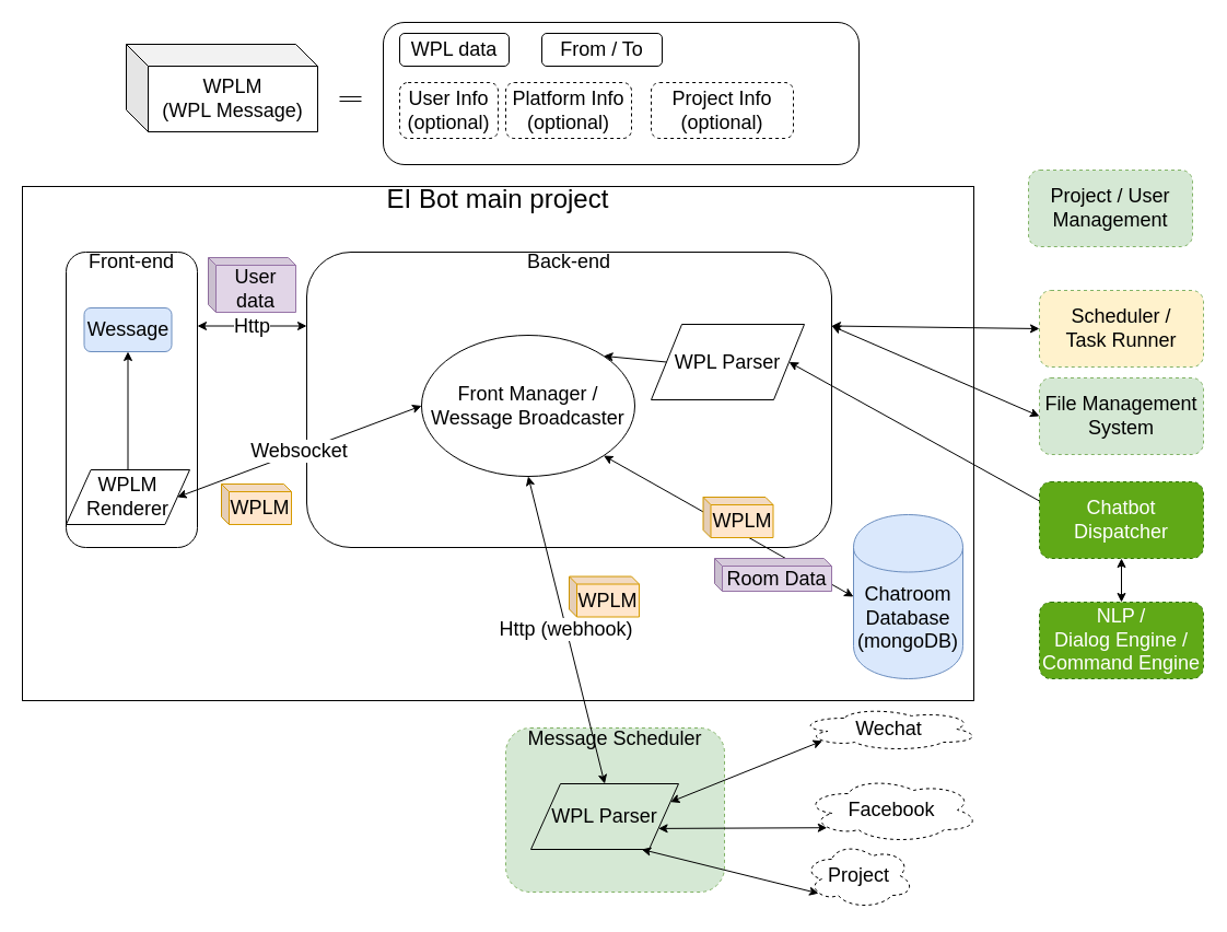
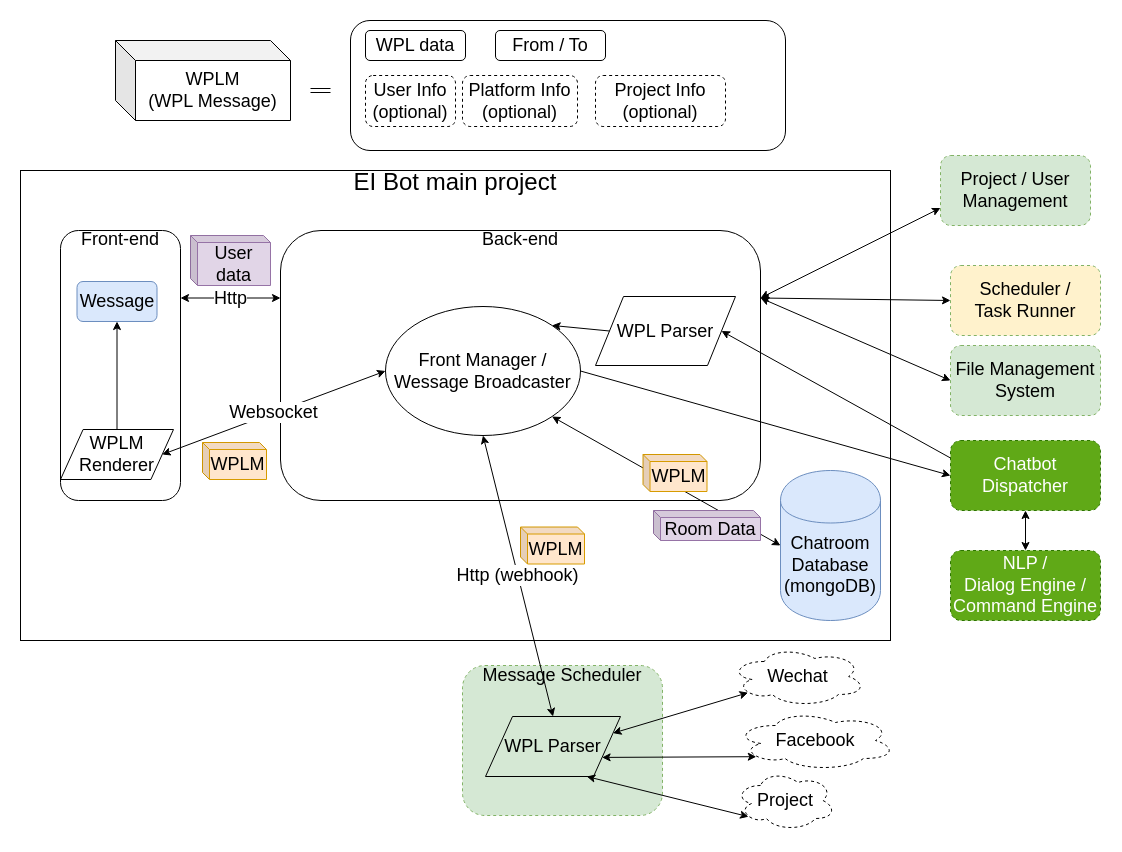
  <mxCell id="0" />
  <mxCell id="1" parent="0" />
  <mxCell id="2" value="&lt;font&gt;&lt;font style=&quot;font-size: 24px&quot;&gt;EI Bot main project&lt;br&gt;&lt;br&gt;&lt;br&gt;&lt;br&gt;&lt;br&gt;&lt;br&gt;&lt;br&gt;&lt;br&gt;&lt;br&gt;&lt;br&gt;&lt;br&gt;&lt;br&gt;&lt;br&gt;&lt;br&gt;&lt;br&gt;&lt;br&gt;&lt;/font&gt;&lt;br&gt;&lt;/font&gt;" style="rounded=0;whiteSpace=wrap;html=1;fillColor=none;" vertex="1" parent="1"><mxGeometry x="20" y="170" width="870" height="470" as="geometry" /></mxCell>
  <mxCell id="3" value="&lt;font style=&quot;font-size: 18px&quot;&gt;Front-end&lt;br&gt;&lt;br&gt;&lt;br&gt;&lt;br&gt;&lt;br&gt;&lt;br&gt;&lt;br&gt;&lt;br&gt;&lt;br&gt;&lt;br&gt;&lt;br&gt;&lt;br&gt;&lt;/font&gt;&lt;br&gt;" style="rounded=1;whiteSpace=wrap;html=1;fillColor=none;" vertex="1" parent="1"><mxGeometry x="60" y="230" width="120" height="270" as="geometry" /></mxCell>
  <mxCell id="4" value="&lt;font style=&quot;font-size: 18px&quot;&gt;Chatroom&lt;br&gt;Database&lt;br&gt;(mongoDB)&lt;/font&gt;&lt;br&gt;" style="shape=cylinder;whiteSpace=wrap;html=1;boundedLbl=1;backgroundOutline=1;fillColor=#dae8fc;strokeColor=#6c8ebf;" parent="1" vertex="1"><mxGeometry x="780" y="470" width="100" height="150" as="geometry" /></mxCell>
  <mxCell id="5" value="&lt;font style=&quot;font-size: 18px&quot;&gt;Back-end&lt;br&gt;&lt;br&gt;&lt;br&gt;&lt;br&gt;&lt;br&gt;&lt;br&gt;&lt;br&gt;&lt;br&gt;&lt;br&gt;&lt;br&gt;&lt;br&gt;&lt;br&gt;&lt;/font&gt;&lt;br&gt;" style="rounded=1;whiteSpace=wrap;html=1;fillColor=none;" vertex="1" parent="1"><mxGeometry x="280" y="230" width="480" height="270" as="geometry" /></mxCell>
  <mxCell id="6" value="Project / User Management" style="rounded=1;whiteSpace=wrap;html=1;fillColor=#d5e8d4;dashed=1;strokeColor=#82b366;fontSize=18;" vertex="1" parent="1"><mxGeometry x="940" y="155" width="150" height="70" as="geometry" /></mxCell>
  <mxCell id="7" value="&lt;font style=&quot;font-size: 18px&quot;&gt;Websocket&lt;/font&gt;&lt;br&gt;" style="endArrow=classic;startArrow=classic;html=1;entryX=0;entryY=0.5;entryDx=0;entryDy=0;exitX=1;exitY=0.5;exitDx=0;exitDy=0;" edge="1" parent="1" source="26" target="19"><mxGeometry width="50" height="50" relative="1" as="geometry"><mxPoint x="180" y="433" as="sourcePoint" /><mxPoint x="240" y="640" as="targetPoint" /></mxGeometry></mxCell>
  <mxCell id="8" value="&lt;font style=&quot;font-size: 18px&quot;&gt;Http&lt;/font&gt;&lt;br&gt;" style="endArrow=classic;startArrow=classic;html=1;entryX=0;entryY=0.25;entryDx=0;entryDy=0;exitX=1;exitY=0.25;exitDx=0;exitDy=0;" edge="1" parent="1" source="3" target="5"><mxGeometry width="50" height="50" relative="1" as="geometry"><mxPoint x="180" y="390" as="sourcePoint" /><mxPoint x="360" y="390" as="targetPoint" /></mxGeometry></mxCell>
+ <mxCell id="9" value="" style="endArrow=classic;startArrow=classic;html=1;entryX=0;entryY=0.75;entryDx=0;entryDy=0;exitX=1;exitY=0.25;exitDx=0;exitDy=0;" edge="1" parent="1" source="5" target="6"><mxGeometry width="50" height="50" relative="1" as="geometry"><mxPoint x="420" y="420" as="sourcePoint" /><mxPoint x="460" y="380" as="targetPoint" /></mxGeometry></mxCell>
  <mxCell id="10" value="Scheduler /&lt;br&gt;Task Runner&lt;br style=&quot;font-size: 18px&quot;&gt;" style="rounded=1;whiteSpace=wrap;html=1;fillColor=#fff2cc;dashed=1;strokeColor=#82b366;fontSize=18;" vertex="1" parent="1"><mxGeometry x="950" y="265" width="150" height="70" as="geometry" /></mxCell>
  <mxCell id="11" value="" style="endArrow=classic;startArrow=classic;html=1;entryX=0;entryY=0.5;entryDx=0;entryDy=0;exitX=1;exitY=0.25;exitDx=0;exitDy=0;" edge="1" parent="1" source="5" target="10"><mxGeometry width="50" height="50" relative="1" as="geometry"><mxPoint x="470" y="465" as="sourcePoint" /><mxPoint x="627" y="223" as="targetPoint" /></mxGeometry></mxCell>
  <mxCell id="12" value="Chatbot Dispatcher" style="rounded=1;whiteSpace=wrap;html=1;fillColor=#60a917;dashed=1;strokeColor=#2D7600;fontSize=18;fontColor=#ffffff;" vertex="1" parent="1"><mxGeometry x="950" y="440" width="150" height="70" as="geometry" /></mxCell>
  <mxCell id="13" value="WPL Parser&lt;br style=&quot;font-size: 18px;&quot;&gt;" style="shape=parallelogram;perimeter=parallelogramPerimeter;whiteSpace=wrap;html=1;fillColor=none;fontSize=18;" vertex="1" parent="1"><mxGeometry x="595" y="296" width="140" height="69" as="geometry" /></mxCell>
  <mxCell id="14" value="&lt;font style=&quot;font-size: 18px&quot;&gt;WPLM&lt;/font&gt;" style="shape=cube;whiteSpace=wrap;html=1;boundedLbl=1;backgroundOutline=1;darkOpacity=0.05;darkOpacity2=0.1;fillColor=#ffe6cc;size=7;strokeColor=#d79b00;" vertex="1" parent="1"><mxGeometry x="202" y="442" width="64" height="37" as="geometry" /></mxCell>
  <mxCell id="15" value="&lt;span style=&quot;font-size: 18px&quot;&gt;User data&lt;/span&gt;&lt;br&gt;" style="shape=cube;whiteSpace=wrap;html=1;boundedLbl=1;backgroundOutline=1;darkOpacity=0.05;darkOpacity2=0.1;fillColor=#e1d5e7;size=7;strokeColor=#9673a6;" vertex="1" parent="1"><mxGeometry x="190" y="235" width="80" height="50" as="geometry" /></mxCell>
  <mxCell id="16" value="File Management System&lt;br style=&quot;font-size: 18px&quot;&gt;" style="rounded=1;whiteSpace=wrap;html=1;fillColor=#d5e8d4;dashed=1;strokeColor=#82b366;fontSize=18;" vertex="1" parent="1"><mxGeometry x="950" y="345" width="150" height="70" as="geometry" /></mxCell>
  <mxCell id="17" value="" style="endArrow=classic;startArrow=classic;html=1;entryX=0;entryY=0.5;entryDx=0;entryDy=0;exitX=1;exitY=0.25;exitDx=0;exitDy=0;" edge="1" parent="1" source="5" target="16"><mxGeometry width="50" height="50" relative="1" as="geometry"><mxPoint x="770" y="398" as="sourcePoint" /><mxPoint x="960" y="310" as="targetPoint" /></mxGeometry></mxCell>
+ <mxCell id="18" value="" style="endArrow=classic;html=1;entryX=0;entryY=0.5;entryDx=0;entryDy=0;exitX=1;exitY=0.5;exitDx=0;exitDy=0;" edge="1" parent="1" source="19" target="12"><mxGeometry width="50" height="50" relative="1" as="geometry"><mxPoint x="590" y="750" as="sourcePoint" /><mxPoint x="640" y="700" as="targetPoint" /></mxGeometry></mxCell>
  <mxCell id="19" value="Front&amp;nbsp;Manager / Wessage Broadcaster" style="ellipse;whiteSpace=wrap;html=1;fillColor=none;fontSize=18;" vertex="1" parent="1"><mxGeometry x="385" y="306" width="195" height="129" as="geometry" /></mxCell>
  <mxCell id="20" value="" style="endArrow=classic;html=1;entryX=1;entryY=0.5;entryDx=0;entryDy=0;exitX=0;exitY=0.25;exitDx=0;exitDy=0;" edge="1" parent="1" source="12" target="13"><mxGeometry width="50" height="50" relative="1" as="geometry"><mxPoint x="40" y="710" as="sourcePoint" /><mxPoint x="90" y="660" as="targetPoint" /></mxGeometry></mxCell>
  <mxCell id="21" value="" style="endArrow=classic;html=1;entryX=1;entryY=0;entryDx=0;entryDy=0;exitX=0;exitY=0.5;exitDx=0;exitDy=0;" edge="1" parent="1" source="13" target="19"><mxGeometry width="50" height="50" relative="1" as="geometry"><mxPoint x="190" y="620" as="sourcePoint" /><mxPoint x="240" y="570" as="targetPoint" /></mxGeometry></mxCell>
  <mxCell id="22" value="Message Scheduler&lt;br style=&quot;font-size: 18px&quot;&gt;&lt;br style=&quot;font-size: 18px&quot;&gt;&lt;br style=&quot;font-size: 18px&quot;&gt;&lt;br style=&quot;font-size: 18px&quot;&gt;&lt;br style=&quot;font-size: 18px&quot;&gt;&lt;br style=&quot;font-size: 18px&quot;&gt;&lt;br style=&quot;font-size: 18px&quot;&gt;" style="rounded=1;whiteSpace=wrap;html=1;fillColor=#d5e8d4;dashed=1;strokeColor=#82b366;fontSize=18;" vertex="1" parent="1"><mxGeometry x="462" y="665" width="200" height="150" as="geometry" /></mxCell>
  <mxCell id="23" value="&lt;font style=&quot;font-size: 18px&quot;&gt;Http (webhook)&lt;/font&gt;&lt;br&gt;" style="endArrow=classic;startArrow=classic;html=1;entryX=0.5;entryY=1;entryDx=0;entryDy=0;exitX=0.5;exitY=0;exitDx=0;exitDy=0;" edge="1" parent="1" source="45" target="19"><mxGeometry width="50" height="50" relative="1" as="geometry"><mxPoint x="190" y="398" as="sourcePoint" /><mxPoint x="290" y="398" as="targetPoint" /></mxGeometry></mxCell>
  <mxCell id="24" value="" style="endArrow=classic;startArrow=classic;html=1;entryX=0;entryY=0.5;entryDx=0;entryDy=0;exitX=1;exitY=1;exitDx=0;exitDy=0;" edge="1" parent="1" source="19" target="4"><mxGeometry width="50" height="50" relative="1" as="geometry"><mxPoint x="190" y="850" as="sourcePoint" /><mxPoint x="240" y="800" as="targetPoint" /></mxGeometry></mxCell>
  <mxCell id="25" value="NLP /&lt;br&gt;Dialog Engine / Command Engine" style="rounded=1;whiteSpace=wrap;html=1;fillColor=#60a917;dashed=1;strokeColor=#2D7600;fontSize=18;fontColor=#ffffff;" vertex="1" parent="1"><mxGeometry x="950" y="550" width="150" height="70" as="geometry" /></mxCell>
  <mxCell id="26" value="&lt;font style=&quot;font-size: 18px&quot;&gt;WPLM Renderer&lt;/font&gt;&lt;br&gt;" style="shape=parallelogram;perimeter=parallelogramPerimeter;whiteSpace=wrap;html=1;fillColor=none;" vertex="1" parent="1"><mxGeometry x="60" y="429" width="113" height="50" as="geometry" /></mxCell>
  <mxCell id="27" value="WPLM&lt;br style=&quot;font-size: 18px;&quot;&gt;(WPL Message)" style="shape=cube;whiteSpace=wrap;html=1;boundedLbl=1;backgroundOutline=1;darkOpacity=0.05;darkOpacity2=0.1;fillColor=none;fontSize=18;" vertex="1" parent="1"><mxGeometry x="115" y="40" width="175" height="80" as="geometry" /></mxCell>
  <mxCell id="28" value="" style="shape=link;html=1;fontSize=18;" edge="1" parent="1"><mxGeometry width="50" height="50" relative="1" as="geometry"><mxPoint x="310" y="90" as="sourcePoint" /><mxPoint x="330" y="90" as="targetPoint" /></mxGeometry></mxCell>
  <mxCell id="29" value="" style="rounded=1;whiteSpace=wrap;html=1;fillColor=none;" vertex="1" parent="1"><mxGeometry x="350" y="20" width="435" height="130" as="geometry" /></mxCell>
  <mxCell id="30" value="WPL data" style="rounded=1;whiteSpace=wrap;html=1;fillColor=none;fontSize=18;" vertex="1" parent="1"><mxGeometry x="365" y="30" width="100" height="30" as="geometry" /></mxCell>
  <mxCell id="31" value="From / To" style="rounded=1;whiteSpace=wrap;html=1;fillColor=none;fontSize=18;" vertex="1" parent="1"><mxGeometry x="495" y="30" width="110" height="30" as="geometry" /></mxCell>
  <mxCell id="32" value="User Info (optional)" style="rounded=1;whiteSpace=wrap;html=1;fillColor=none;dashed=1;fontSize=18;" vertex="1" parent="1"><mxGeometry x="365" y="75" width="90" height="51" as="geometry" /></mxCell>
  <mxCell id="33" value="Project Info (optional)" style="rounded=1;whiteSpace=wrap;html=1;fillColor=none;dashed=1;fontSize=18;" vertex="1" parent="1"><mxGeometry x="595" y="75" width="130" height="51" as="geometry" /></mxCell>
  <mxCell id="34" value="Platform Info (optional)" style="rounded=1;whiteSpace=wrap;html=1;fillColor=none;dashed=1;fontSize=18;" vertex="1" parent="1"><mxGeometry x="462" y="75" width="115" height="51" as="geometry" /></mxCell>
  <mxCell id="35" value="Project" style="ellipse;shape=cloud;whiteSpace=wrap;html=1;rounded=1;dashed=1;fontSize=18;" vertex="1" parent="1"><mxGeometry x="735" y="770" width="100" height="60" as="geometry" /></mxCell>
  <mxCell id="36" value="Facebook" style="ellipse;shape=cloud;whiteSpace=wrap;html=1;rounded=1;dashed=1;fontSize=18;" vertex="1" parent="1"><mxGeometry x="735" y="710" width="160" height="60" as="geometry" /></mxCell>
- <mxCell id="37" value="Wechat" style="ellipse;shape=cloud;whiteSpace=wrap;html=1;rounded=1;dashed=1;fontSize=18;" vertex="1" parent="1"><mxGeometry x="730" y="646" width="165" height="40" as="geometry" /></mxCell>
+ <mxCell id="37" value="Wechat" style="ellipse;shape=cloud;whiteSpace=wrap;html=1;rounded=1;dashed=1;fontSize=18;" vertex="1" parent="1"><mxGeometry x="730" y="646" width="135" height="60" as="geometry" /></mxCell>
  <mxCell id="38" value="" style="endArrow=classic;startArrow=classic;html=1;entryX=0.75;entryY=1;entryDx=0;entryDy=0;exitX=0.13;exitY=0.77;exitDx=0;exitDy=0;exitPerimeter=0;" edge="1" parent="1" source="35" target="45"><mxGeometry width="50" height="50" relative="1" as="geometry"><mxPoint x="380" y="950" as="sourcePoint" /><mxPoint x="430" y="900" as="targetPoint" /></mxGeometry></mxCell>
  <mxCell id="39" value="" style="endArrow=classic;startArrow=classic;html=1;entryX=1;entryY=0.75;entryDx=0;entryDy=0;exitX=0.13;exitY=0.77;exitDx=0;exitDy=0;exitPerimeter=0;" edge="1" parent="1" source="36" target="45"><mxGeometry width="50" height="50" relative="1" as="geometry"><mxPoint x="493" y="972" as="sourcePoint" /><mxPoint x="555" y="880" as="targetPoint" /></mxGeometry></mxCell>
  <mxCell id="40" value="" style="endArrow=classic;startArrow=classic;html=1;entryX=1;entryY=0.25;entryDx=0;entryDy=0;exitX=0.13;exitY=0.77;exitDx=0;exitDy=0;exitPerimeter=0;" edge="1" parent="1" source="37" target="45"><mxGeometry width="50" height="50" relative="1" as="geometry"><mxPoint x="745" y="676" as="sourcePoint" /><mxPoint x="667" y="884" as="targetPoint" /></mxGeometry></mxCell>
  <mxCell id="41" value="&lt;font style=&quot;font-size: 18px&quot;&gt;Room Data&lt;/font&gt;&lt;br&gt;" style="shape=cube;whiteSpace=wrap;html=1;boundedLbl=1;backgroundOutline=1;darkOpacity=0.05;darkOpacity2=0.1;fillColor=#e1d5e7;size=7;strokeColor=#9673a6;" vertex="1" parent="1"><mxGeometry x="653" y="510" width="107" height="30" as="geometry" /></mxCell>
  <mxCell id="42" value="" style="endArrow=classic;startArrow=classic;html=1;entryX=0.5;entryY=0;entryDx=0;entryDy=0;exitX=0.5;exitY=1;exitDx=0;exitDy=0;" edge="1" parent="1" source="12" target="25"><mxGeometry width="50" height="50" relative="1" as="geometry"><mxPoint x="1160" y="500" as="sourcePoint" /><mxPoint x="1210" y="450" as="targetPoint" /></mxGeometry></mxCell>
  <mxCell id="43" value="" style="endArrow=classic;html=1;entryX=0.5;entryY=1;entryDx=0;entryDy=0;" edge="1" parent="1" source="26" target="44"><mxGeometry width="50" height="50" relative="1" as="geometry"><mxPoint x="80" y="610" as="sourcePoint" /><mxPoint x="121" y="400" as="targetPoint" /></mxGeometry></mxCell>
  <mxCell id="44" value="&lt;font style=&quot;font-size: 18px&quot;&gt;Wessage&lt;/font&gt;" style="rounded=1;whiteSpace=wrap;html=1;fillColor=#dae8fc;strokeColor=#6c8ebf;" vertex="1" parent="1"><mxGeometry x="76.5" y="281" width="80" height="40" as="geometry" /></mxCell>
  <mxCell id="45" value="WPL Parser&lt;br style=&quot;font-size: 18px;&quot;&gt;" style="shape=parallelogram;perimeter=parallelogramPerimeter;whiteSpace=wrap;html=1;fillColor=none;fontSize=18;" vertex="1" parent="1"><mxGeometry x="485" y="716" width="135" height="60" as="geometry" /></mxCell>
  <mxCell id="46" value="&lt;font style=&quot;font-size: 18px&quot;&gt;WPLM&lt;/font&gt;" style="shape=cube;whiteSpace=wrap;html=1;boundedLbl=1;backgroundOutline=1;darkOpacity=0.05;darkOpacity2=0.1;fillColor=#ffe6cc;size=7;strokeColor=#d79b00;" vertex="1" parent="1"><mxGeometry x="520" y="526.5" width="64" height="37" as="geometry" /></mxCell>
  <mxCell id="47" value="&lt;font style=&quot;font-size: 18px&quot;&gt;WPLM&lt;/font&gt;" style="shape=cube;whiteSpace=wrap;html=1;boundedLbl=1;backgroundOutline=1;darkOpacity=0.05;darkOpacity2=0.1;fillColor=#ffe6cc;size=7;strokeColor=#d79b00;" vertex="1" parent="1"><mxGeometry x="642.5" y="454" width="64" height="37" as="geometry" /></mxCell>
